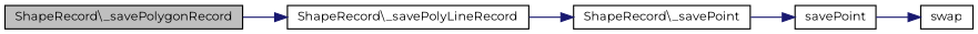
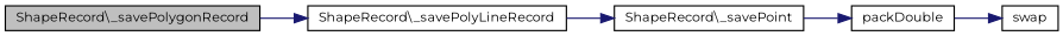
  digraph {
    rankdir=LR
    fontname=Montserrat
    node [color=black fillcolor=white fontname=Montserrat fontsize=10 shape=record style=filled]
    edge [color=midnightblue fontname=Montserrat fontsize=10 labelfontname=Helvetica labelfontsize=10 style=solid]
    n1 [fillcolor=grey75 fontcolor=black height=0.2 label="ShapeRecord\\_savePolygonRecord" width=0.4]
    n2 [height=0.2 label="ShapeRecord\\_savePolyLineRecord" width=0.4]
    n3 [height=0.2 label="ShapeRecord\\_savePoint" width=0.4]
-   n4 [height=0.2 label=savePoint width=0.4]
+   n4 [height=0.2 label=packDouble width=0.4]
    n5 [height=0.2 label=swap width=0.4]
    n1 -> n2
    n2 -> n3
    n3 -> n4
    n4 -> n5
  }
